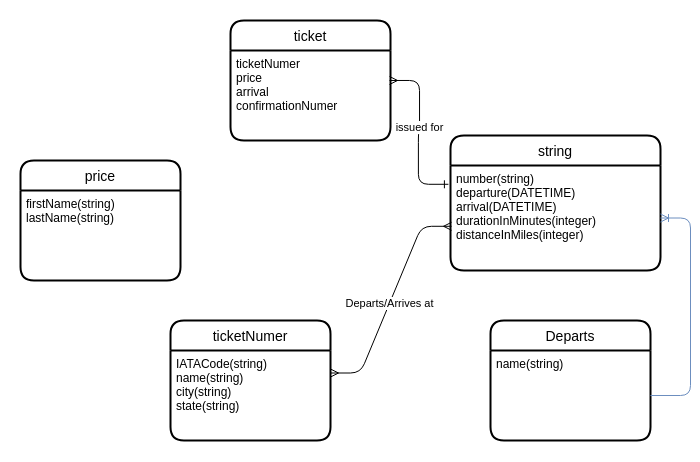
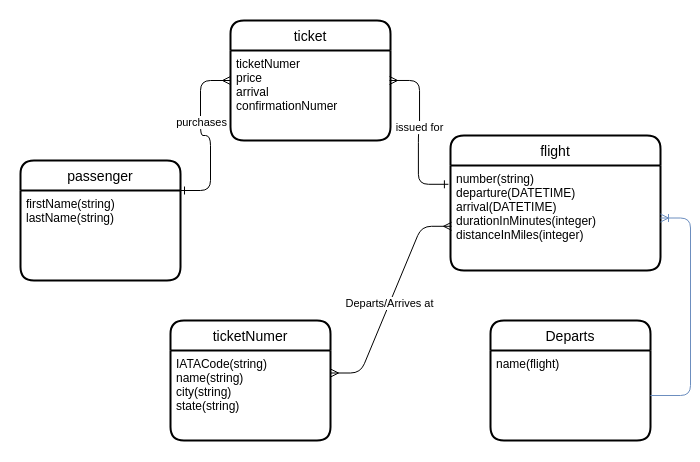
  <mxCell id="0" />
  <mxCell id="1" parent="0" />
- <mxCell id="2" value="price" style="swimlane;childLayout=stackLayout;horizontal=1;startSize=30;horizontalStack=0;rounded=1;fontSize=14;fontStyle=0;strokeWidth=2;resizeParent=0;resizeLast=1;shadow=0;dashed=0;align=center;" vertex="1" parent="1"><mxGeometry x="20" y="160" width="160" height="120" as="geometry" /></mxCell>
+ <mxCell id="2" value="passenger" style="swimlane;childLayout=stackLayout;horizontal=1;startSize=30;horizontalStack=0;rounded=1;fontSize=14;fontStyle=0;strokeWidth=2;resizeParent=0;resizeLast=1;shadow=0;dashed=0;align=center;" vertex="1" parent="1"><mxGeometry x="20" y="160" width="160" height="120" as="geometry" /></mxCell>
  <mxCell id="3" value="firstName(string)&#10;lastName(string)&#10;" style="align=left;strokeColor=none;fillColor=none;spacingLeft=4;fontSize=12;verticalAlign=top;resizable=0;rotatable=0;part=1;" vertex="1" parent="2"><mxGeometry y="30" width="160" height="90" as="geometry" /></mxCell>
- <mxCell id="4" value="string" style="swimlane;childLayout=stackLayout;horizontal=1;startSize=30;horizontalStack=0;rounded=1;fontSize=14;fontStyle=0;strokeWidth=2;resizeParent=0;resizeLast=1;shadow=0;dashed=0;align=center;" vertex="1" parent="1"><mxGeometry x="450" y="135" width="210" height="135" as="geometry" /></mxCell>
+ <mxCell id="4" value="flight" style="swimlane;childLayout=stackLayout;horizontal=1;startSize=30;horizontalStack=0;rounded=1;fontSize=14;fontStyle=0;strokeWidth=2;resizeParent=0;resizeLast=1;shadow=0;dashed=0;align=center;" vertex="1" parent="1"><mxGeometry x="450" y="135" width="210" height="135" as="geometry" /></mxCell>
  <mxCell id="5" value="number(string)&#10;departure(DATETIME)&#10;arrival(DATETIME)&#10;durationInMinutes(integer)&#10;distanceInMiles(integer)&#10;" style="align=left;strokeColor=none;fillColor=none;spacingLeft=4;fontSize=12;verticalAlign=top;resizable=0;rotatable=0;part=1;" vertex="1" parent="4"><mxGeometry y="30" width="210" height="105" as="geometry" /></mxCell>
  <mxCell id="6" value="ticketNumer" style="swimlane;childLayout=stackLayout;horizontal=1;startSize=30;horizontalStack=0;rounded=1;fontSize=14;fontStyle=0;strokeWidth=2;resizeParent=0;resizeLast=1;shadow=0;dashed=0;align=center;" vertex="1" parent="1"><mxGeometry x="170" y="320" width="160" height="120" as="geometry" /></mxCell>
  <mxCell id="7" value="IATACode(string)&#10;name(string)&#10;city(string)&#10;state(string)&#10;" style="align=left;strokeColor=none;fillColor=none;spacingLeft=4;fontSize=12;verticalAlign=top;resizable=0;rotatable=0;part=1;" vertex="1" parent="6"><mxGeometry y="30" width="160" height="90" as="geometry" /></mxCell>
  <mxCell id="8" value="" style="edgeStyle=entityRelationEdgeStyle;fontSize=12;html=1;endArrow=ERmany;startArrow=ERmany;exitX=1;exitY=0.25;exitDx=0;exitDy=0;entryX=0.005;entryY=0.579;entryDx=0;entryDy=0;entryPerimeter=0;" edge="1" parent="1" source="7" target="5"><mxGeometry width="100" height="100" relative="1" as="geometry"><mxPoint x="260" y="280" as="sourcePoint" /><mxPoint x="360" y="180" as="targetPoint" /></mxGeometry></mxCell>
  <mxCell id="9" value="Departs/Arrives at" style="edgeLabel;html=1;align=center;verticalAlign=middle;resizable=0;points=[];" vertex="1" connectable="0" parent="8"><mxGeometry x="-0.045" relative="1" as="geometry"><mxPoint y="-1" as="offset" /></mxGeometry></mxCell>
  <mxCell id="10" value="ticket" style="swimlane;childLayout=stackLayout;horizontal=1;startSize=30;horizontalStack=0;rounded=1;fontSize=14;fontStyle=0;strokeWidth=2;resizeParent=0;resizeLast=1;shadow=0;dashed=0;align=center;" vertex="1" parent="1"><mxGeometry x="230" y="20" width="160" height="120" as="geometry" /></mxCell>
  <mxCell id="11" value="ticketNumer&#10;price&#10;arrival&#10;confirmationNumer&#10;" style="align=left;strokeColor=none;fillColor=none;spacingLeft=4;fontSize=12;verticalAlign=top;resizable=0;rotatable=0;part=1;" vertex="1" parent="10"><mxGeometry y="30" width="160" height="90" as="geometry" /></mxCell>
+ <mxCell id="12" value="" style="edgeStyle=entityRelationEdgeStyle;fontSize=12;html=1;endArrow=ERmany;startArrow=ERone;entryX=0;entryY=0.5;entryDx=0;entryDy=0;exitX=1;exitY=0;exitDx=0;exitDy=0;targetPerimeterSpacing=0;startFill=0;" edge="1" parent="1" source="3" target="10"><mxGeometry width="100" height="100" relative="1" as="geometry"><mxPoint x="80" y="140" as="sourcePoint" /><mxPoint x="180" y="40" as="targetPoint" /></mxGeometry></mxCell>
+ <mxCell id="13" value="purchases" style="edgeLabel;html=1;align=center;verticalAlign=middle;resizable=0;points=[];" vertex="1" connectable="0" parent="12"><mxGeometry x="0.211" relative="1" as="geometry"><mxPoint as="offset" /></mxGeometry></mxCell>
  <mxCell id="14" value="" style="edgeStyle=entityRelationEdgeStyle;fontSize=12;html=1;endArrow=ERmany;startArrow=ERone;entryX=0.994;entryY=0.333;entryDx=0;entryDy=0;entryPerimeter=0;exitX=-0.01;exitY=0.179;exitDx=0;exitDy=0;exitPerimeter=0;endFill=0;startFill=0;" edge="1" parent="1" source="5" target="11"><mxGeometry width="100" height="100" relative="1" as="geometry"><mxPoint x="389" y="210" as="sourcePoint" /><mxPoint x="460" y="70" as="targetPoint" /></mxGeometry></mxCell>
  <mxCell id="15" value="issued for" style="edgeLabel;html=1;align=center;verticalAlign=middle;resizable=0;points=[];" vertex="1" connectable="0" parent="14"><mxGeometry x="0.065" y="1" relative="1" as="geometry"><mxPoint as="offset" /></mxGeometry></mxCell>
  <mxCell id="16" value="Departs" style="swimlane;childLayout=stackLayout;horizontal=1;startSize=30;horizontalStack=0;rounded=1;fontSize=14;fontStyle=0;strokeWidth=2;resizeParent=0;resizeLast=1;shadow=0;dashed=0;align=center;" vertex="1" parent="1"><mxGeometry x="490" y="320" width="160" height="120" as="geometry" /></mxCell>
- <mxCell id="17" value="name(string)" style="align=left;strokeColor=none;fillColor=none;spacingLeft=4;fontSize=12;verticalAlign=top;resizable=0;rotatable=0;part=1;" vertex="1" parent="16"><mxGeometry y="30" width="160" height="90" as="geometry" /></mxCell>
+ <mxCell id="17" value="name(flight)" style="align=left;strokeColor=none;fillColor=none;spacingLeft=4;fontSize=12;verticalAlign=top;resizable=0;rotatable=0;part=1;" vertex="1" parent="16"><mxGeometry y="30" width="160" height="90" as="geometry" /></mxCell>
  <mxCell id="18" value="" style="edgeStyle=entityRelationEdgeStyle;fontSize=12;html=1;endArrow=ERoneToMany;targetPerimeterSpacing=0;exitX=1;exitY=0.5;exitDx=0;exitDy=0;fillColor=#dae8fc;strokeColor=#6c8ebf;" edge="1" parent="1" source="17" target="5"><mxGeometry width="100" height="100" relative="1" as="geometry"><mxPoint x="880" y="310" as="sourcePoint" /><mxPoint x="730" y="210" as="targetPoint" /></mxGeometry></mxCell>
